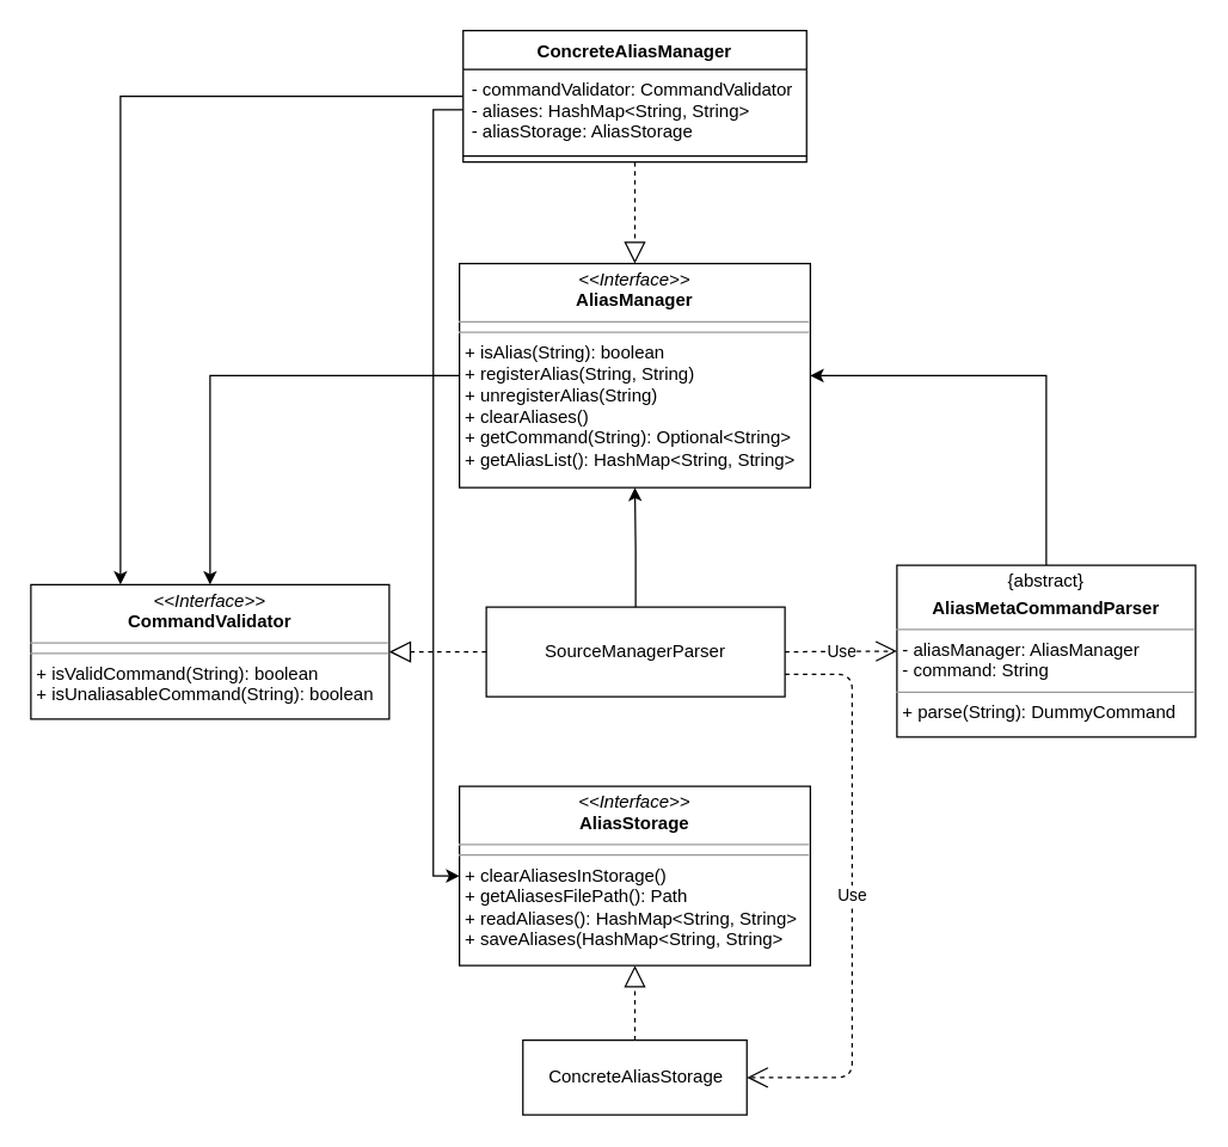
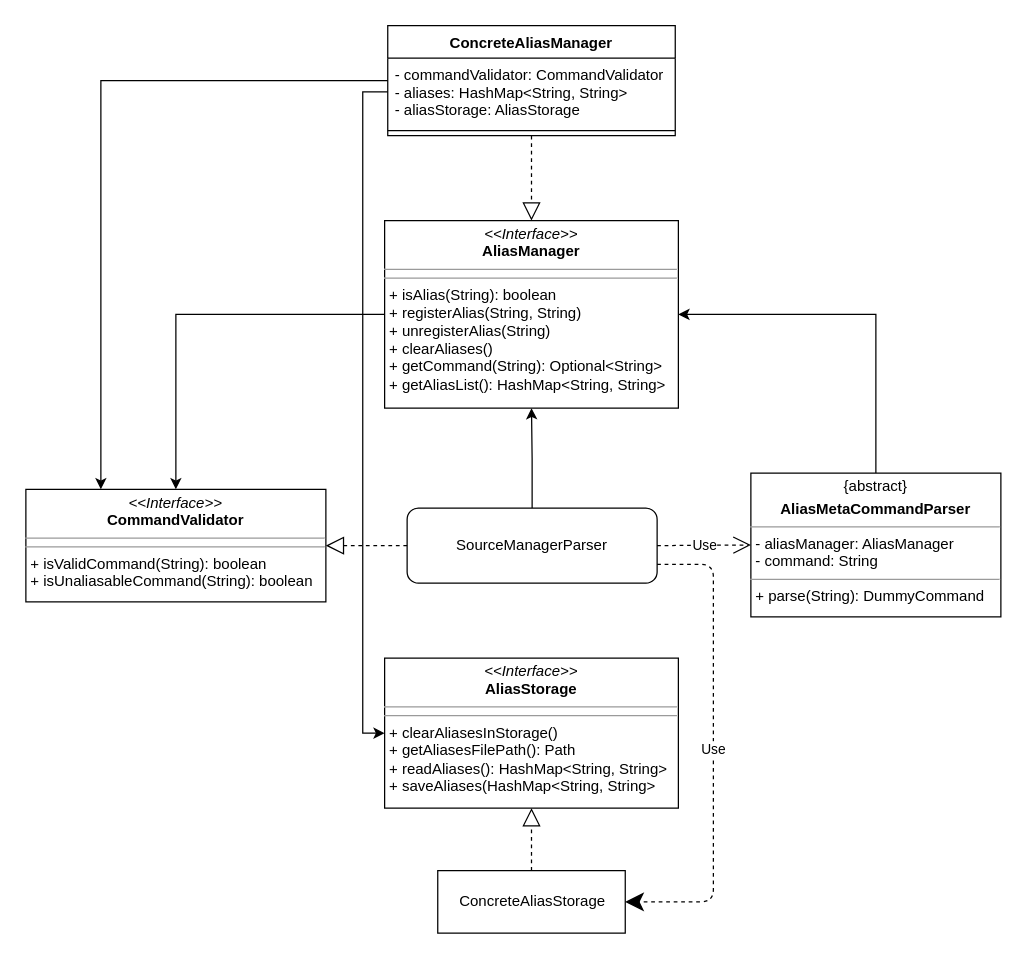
  <mxCell id="0" />
  <mxCell id="1" parent="0" />
  <mxCell id="2" style="edgeStyle=orthogonalEdgeStyle;rounded=0;orthogonalLoop=1;jettySize=auto;html=1;entryX=0.5;entryY=1;entryDx=0;entryDy=0;" parent="1" source="3" target="10" edge="1"><mxGeometry relative="1" as="geometry"><mxPoint x="425" y="316" as="targetPoint" /></mxGeometry></mxCell>
- <mxCell id="3" value="SourceManagerParser" style="rounded=0;whiteSpace=wrap;html=1;" parent="1" vertex="1"><mxGeometry x="325" y="406" width="200" height="60" as="geometry" /></mxCell>
+ <mxCell id="3" value="SourceManagerParser" style="whiteSpace=wrap;html=1;rounded=1;" parent="1" vertex="1"><mxGeometry x="325" y="406" width="200" height="60" as="geometry" /></mxCell>
  <mxCell id="4" style="edgeStyle=orthogonalEdgeStyle;rounded=0;orthogonalLoop=1;jettySize=auto;html=1;entryX=0.5;entryY=0;entryDx=0;entryDy=0;exitX=0;exitY=0.5;exitDx=0;exitDy=0;" parent="1" source="10" target="6" edge="1"><mxGeometry relative="1" as="geometry"><mxPoint x="155" y="411" as="targetPoint" /><mxPoint x="365" y="286" as="sourcePoint" /></mxGeometry></mxCell>
  <mxCell id="5" value="" style="endArrow=block;dashed=1;endFill=0;endSize=12;html=1;entryX=1;entryY=0.5;entryDx=0;entryDy=0;exitX=0;exitY=0.5;exitDx=0;exitDy=0;" parent="1" source="3" target="6" edge="1"><mxGeometry width="160" relative="1" as="geometry"><mxPoint x="80" y="596" as="sourcePoint" /><mxPoint x="230" y="436" as="targetPoint" /></mxGeometry></mxCell>
  <mxCell id="6" value="&lt;p style=&quot;margin: 0px ; margin-top: 4px ; text-align: center&quot;&gt;&lt;i&gt;&amp;lt;&amp;lt;Interface&amp;gt;&amp;gt;&lt;/i&gt;&lt;br&gt;&lt;b&gt;CommandValidator&lt;/b&gt;&lt;/p&gt;&lt;hr size=&quot;1&quot;&gt;&lt;hr size=&quot;1&quot;&gt;&lt;p style=&quot;margin: 0px ; margin-left: 4px&quot;&gt;+ isValidCommand(String): boolean&lt;br&gt;&lt;/p&gt;&lt;p style=&quot;margin: 0px ; margin-left: 4px&quot;&gt;+ isUnaliasableCommand(String): boolean&lt;br&gt;&lt;/p&gt;" style="verticalAlign=top;align=left;overflow=fill;fontSize=12;fontFamily=Helvetica;html=1;" parent="1" vertex="1"><mxGeometry x="20" y="391" width="240" height="90" as="geometry" /></mxCell>
  <mxCell id="7" style="edgeStyle=orthogonalEdgeStyle;rounded=0;orthogonalLoop=1;jettySize=auto;html=1;exitX=0.5;exitY=1;exitDx=0;exitDy=0;" parent="1" source="6" target="6" edge="1"><mxGeometry relative="1" as="geometry" /></mxCell>
  <mxCell id="8" style="edgeStyle=orthogonalEdgeStyle;rounded=0;orthogonalLoop=1;jettySize=auto;html=1;entryX=1;entryY=0.5;entryDx=0;entryDy=0;" parent="1" source="9" target="10" edge="1"><mxGeometry relative="1" as="geometry"><Array as="points"><mxPoint x="700" y="251" /></Array><mxPoint x="485" y="286" as="targetPoint" /></mxGeometry></mxCell>
  <mxCell id="9" value="&lt;p style=&quot;margin: 0px ; margin-top: 4px ; text-align: center&quot;&gt;{abstract}&lt;br&gt;&lt;b&gt;&lt;/b&gt;&lt;/p&gt;&lt;p style=&quot;margin: 0px ; margin-top: 4px ; text-align: center&quot;&gt;&lt;b&gt;AliasMetaCommandParser&lt;/b&gt;&lt;/p&gt;&lt;hr size=&quot;1&quot;&gt;&lt;p style=&quot;margin: 0px ; margin-left: 4px&quot;&gt;- aliasManager: AliasManager&lt;/p&gt;&lt;p style=&quot;margin: 0px ; margin-left: 4px&quot;&gt;- command: String&lt;br&gt;&lt;/p&gt;&lt;hr size=&quot;1&quot;&gt;&lt;p style=&quot;margin: 0px ; margin-left: 4px&quot;&gt;+ parse(String): DummyCommand&lt;br&gt;&lt;/p&gt;" style="verticalAlign=top;align=left;overflow=fill;fontSize=12;fontFamily=Helvetica;html=1;" parent="1" vertex="1"><mxGeometry x="600" y="378" width="200" height="115" as="geometry" /></mxCell>
  <mxCell id="10" value="&lt;p style=&quot;margin: 0px ; margin-top: 4px ; text-align: center&quot;&gt;&lt;i&gt;&amp;lt;&amp;lt;Interface&amp;gt;&amp;gt;&lt;/i&gt;&lt;br&gt;&lt;b&gt;AliasManager&lt;/b&gt;&lt;/p&gt;&lt;hr size=&quot;1&quot;&gt;&lt;hr size=&quot;1&quot;&gt;&lt;p style=&quot;margin: 0px ; margin-left: 4px&quot;&gt;+ isAlias(String): boolean&lt;br&gt;+ registerAlias(String, String)&lt;/p&gt;&lt;p style=&quot;margin: 0px ; margin-left: 4px&quot;&gt;+ unregisterAlias(String)&lt;/p&gt;&lt;p style=&quot;margin: 0px ; margin-left: 4px&quot;&gt;+ clearAliases()&lt;/p&gt;&lt;p style=&quot;margin: 0px ; margin-left: 4px&quot;&gt;+ getCommand(String): Optional&amp;lt;String&amp;gt;&lt;/p&gt;&lt;p style=&quot;margin: 0px ; margin-left: 4px&quot;&gt;+ getAliasList(): HashMap&amp;lt;String, String&amp;gt;&lt;br&gt;&lt;/p&gt;" style="verticalAlign=top;align=left;overflow=fill;fontSize=12;fontFamily=Helvetica;html=1;" parent="1" vertex="1"><mxGeometry x="307" y="176" width="235" height="150" as="geometry" /></mxCell>
  <mxCell id="11" value="" style="endArrow=block;dashed=1;endFill=0;endSize=12;html=1;entryX=0.5;entryY=0;entryDx=0;entryDy=0;exitX=0.5;exitY=1;exitDx=0;exitDy=0;" parent="1" source="14" target="10" edge="1"><mxGeometry width="160" relative="1" as="geometry"><mxPoint x="425" y="126" as="sourcePoint" /><mxPoint x="300" y="146" as="targetPoint" /></mxGeometry></mxCell>
  <mxCell id="12" value="Use" style="endArrow=open;endSize=12;dashed=1;html=1;exitX=1;exitY=0.5;exitDx=0;exitDy=0;entryX=0;entryY=0.5;entryDx=0;entryDy=0;" parent="1" source="3" target="9" edge="1"><mxGeometry width="160" relative="1" as="geometry"><mxPoint x="430" y="486" as="sourcePoint" /><mxPoint x="590" y="486" as="targetPoint" /></mxGeometry></mxCell>
  <mxCell id="13" style="edgeStyle=orthogonalEdgeStyle;rounded=0;orthogonalLoop=1;jettySize=auto;html=1;entryX=0.25;entryY=0;entryDx=0;entryDy=0;" parent="1" source="14" target="6" edge="1"><mxGeometry relative="1" as="geometry" /></mxCell>
  <mxCell id="14" value="ConcreteAliasManager" style="swimlane;fontStyle=1;align=center;verticalAlign=top;childLayout=stackLayout;horizontal=1;startSize=26;horizontalStack=0;resizeParent=1;resizeParentMax=0;resizeLast=0;collapsible=1;marginBottom=0;" parent="1" vertex="1"><mxGeometry x="309.5" y="20" width="230" height="88" as="geometry" /></mxCell>
  <mxCell id="15" value="- commandValidator: CommandValidator&#10;- aliases: HashMap&lt;String, String&gt;&#10;- aliasStorage: AliasStorage&#10;" style="text;strokeColor=none;fillColor=none;align=left;verticalAlign=top;spacingLeft=4;spacingRight=4;overflow=hidden;rotatable=0;points=[[0,0.5],[1,0.5]];portConstraint=eastwest;" parent="14" vertex="1"><mxGeometry y="26" width="230" height="54" as="geometry" /></mxCell>
  <mxCell id="16" value="" style="line;strokeWidth=1;fillColor=none;align=left;verticalAlign=middle;spacingTop=-1;spacingLeft=3;spacingRight=3;rotatable=0;labelPosition=right;points=[];portConstraint=eastwest;" parent="14" vertex="1"><mxGeometry y="80" width="230" height="8" as="geometry" /></mxCell>
  <mxCell id="17" value="&lt;p style=&quot;margin: 0px ; margin-top: 4px ; text-align: center&quot;&gt;&lt;i&gt;&amp;lt;&amp;lt;Interface&amp;gt;&amp;gt;&lt;/i&gt;&lt;br&gt;&lt;b&gt;AliasStorage&lt;/b&gt;&lt;/p&gt;&lt;hr size=&quot;1&quot;&gt;&lt;hr size=&quot;1&quot;&gt;&lt;p style=&quot;margin: 0px ; margin-left: 4px&quot;&gt;+ clearAliasesInStorage()&lt;br&gt;+ getAliasesFilePath(): Path&lt;br&gt;&lt;/p&gt;&lt;p style=&quot;margin: 0px ; margin-left: 4px&quot;&gt;+ readAliases(): HashMap&amp;lt;String, String&amp;gt;&lt;br&gt;&lt;/p&gt;&lt;p style=&quot;margin: 0px ; margin-left: 4px&quot;&gt;+ saveAliases(HashMap&amp;lt;String, String&amp;gt;&lt;br&gt;&lt;/p&gt;" style="verticalAlign=top;align=left;overflow=fill;fontSize=12;fontFamily=Helvetica;html=1;" parent="1" vertex="1"><mxGeometry x="307" y="526" width="235" height="120" as="geometry" /></mxCell>
  <mxCell id="18" style="edgeStyle=orthogonalEdgeStyle;rounded=0;orthogonalLoop=1;jettySize=auto;html=1;entryX=0;entryY=0.5;entryDx=0;entryDy=0;" parent="1" source="15" target="17" edge="1"><mxGeometry relative="1" as="geometry" /></mxCell>
  <mxCell id="19" value="ConcreteAliasStorage" style="html=1;" parent="1" vertex="1"><mxGeometry x="349.5" y="696" width="150" height="50" as="geometry" /></mxCell>
  <mxCell id="20" value="" style="endArrow=block;dashed=1;endFill=0;endSize=12;html=1;entryX=0.5;entryY=1;entryDx=0;entryDy=0;exitX=0.5;exitY=0;exitDx=0;exitDy=0;" parent="1" source="19" target="17" edge="1"><mxGeometry width="160" relative="1" as="geometry"><mxPoint x="480" y="676" as="sourcePoint" /><mxPoint x="270" y="446" as="targetPoint" /></mxGeometry></mxCell>
- <mxCell id="21" value="Use" style="endArrow=open;endSize=12;dashed=1;html=1;exitX=1;exitY=0.75;exitDx=0;exitDy=0;entryX=1;entryY=0.5;entryDx=0;entryDy=0;" parent="1" source="3" target="19" edge="1"><mxGeometry width="160" relative="1" as="geometry"><mxPoint x="535" y="446" as="sourcePoint" /><mxPoint x="610" y="446" as="targetPoint" /><Array as="points"><mxPoint x="570" y="451" /><mxPoint x="570" y="721" /></Array></mxGeometry></mxCell>
+ <mxCell id="21" value="Use" style="endArrow=classic;endSize=12;dashed=1;html=1;exitX=1;exitY=0.75;exitDx=0;exitDy=0;entryX=1;entryY=0.5;entryDx=0;entryDy=0;" parent="1" source="3" target="19" edge="1"><mxGeometry width="160" relative="1" as="geometry"><mxPoint x="535" y="446" as="sourcePoint" /><mxPoint x="610" y="446" as="targetPoint" /><Array as="points"><mxPoint x="570" y="451" /><mxPoint x="570" y="721" /></Array></mxGeometry></mxCell>
